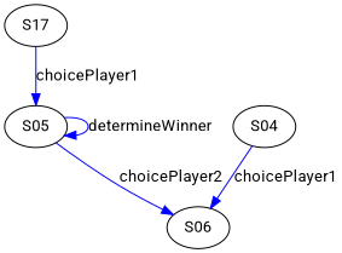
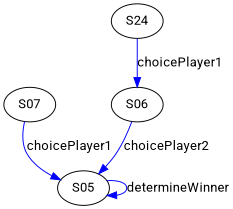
  digraph {
    fontname=Roboto
    node [fontname=Roboto]
    edge [color=blue fontname=Roboto]
    S06
    S05
-   S07 [label=S17]
-   S04
-   S05 -> S06 [label=choicePlayer2]
+   S07
+   S04 [label=S24]
+   S06 -> S05 [label=choicePlayer2]
    S05 -> S05 [label=determineWinner]
    S07 -> S05 [label=choicePlayer1]
    S04 -> S06 [label=choicePlayer1]
  }
